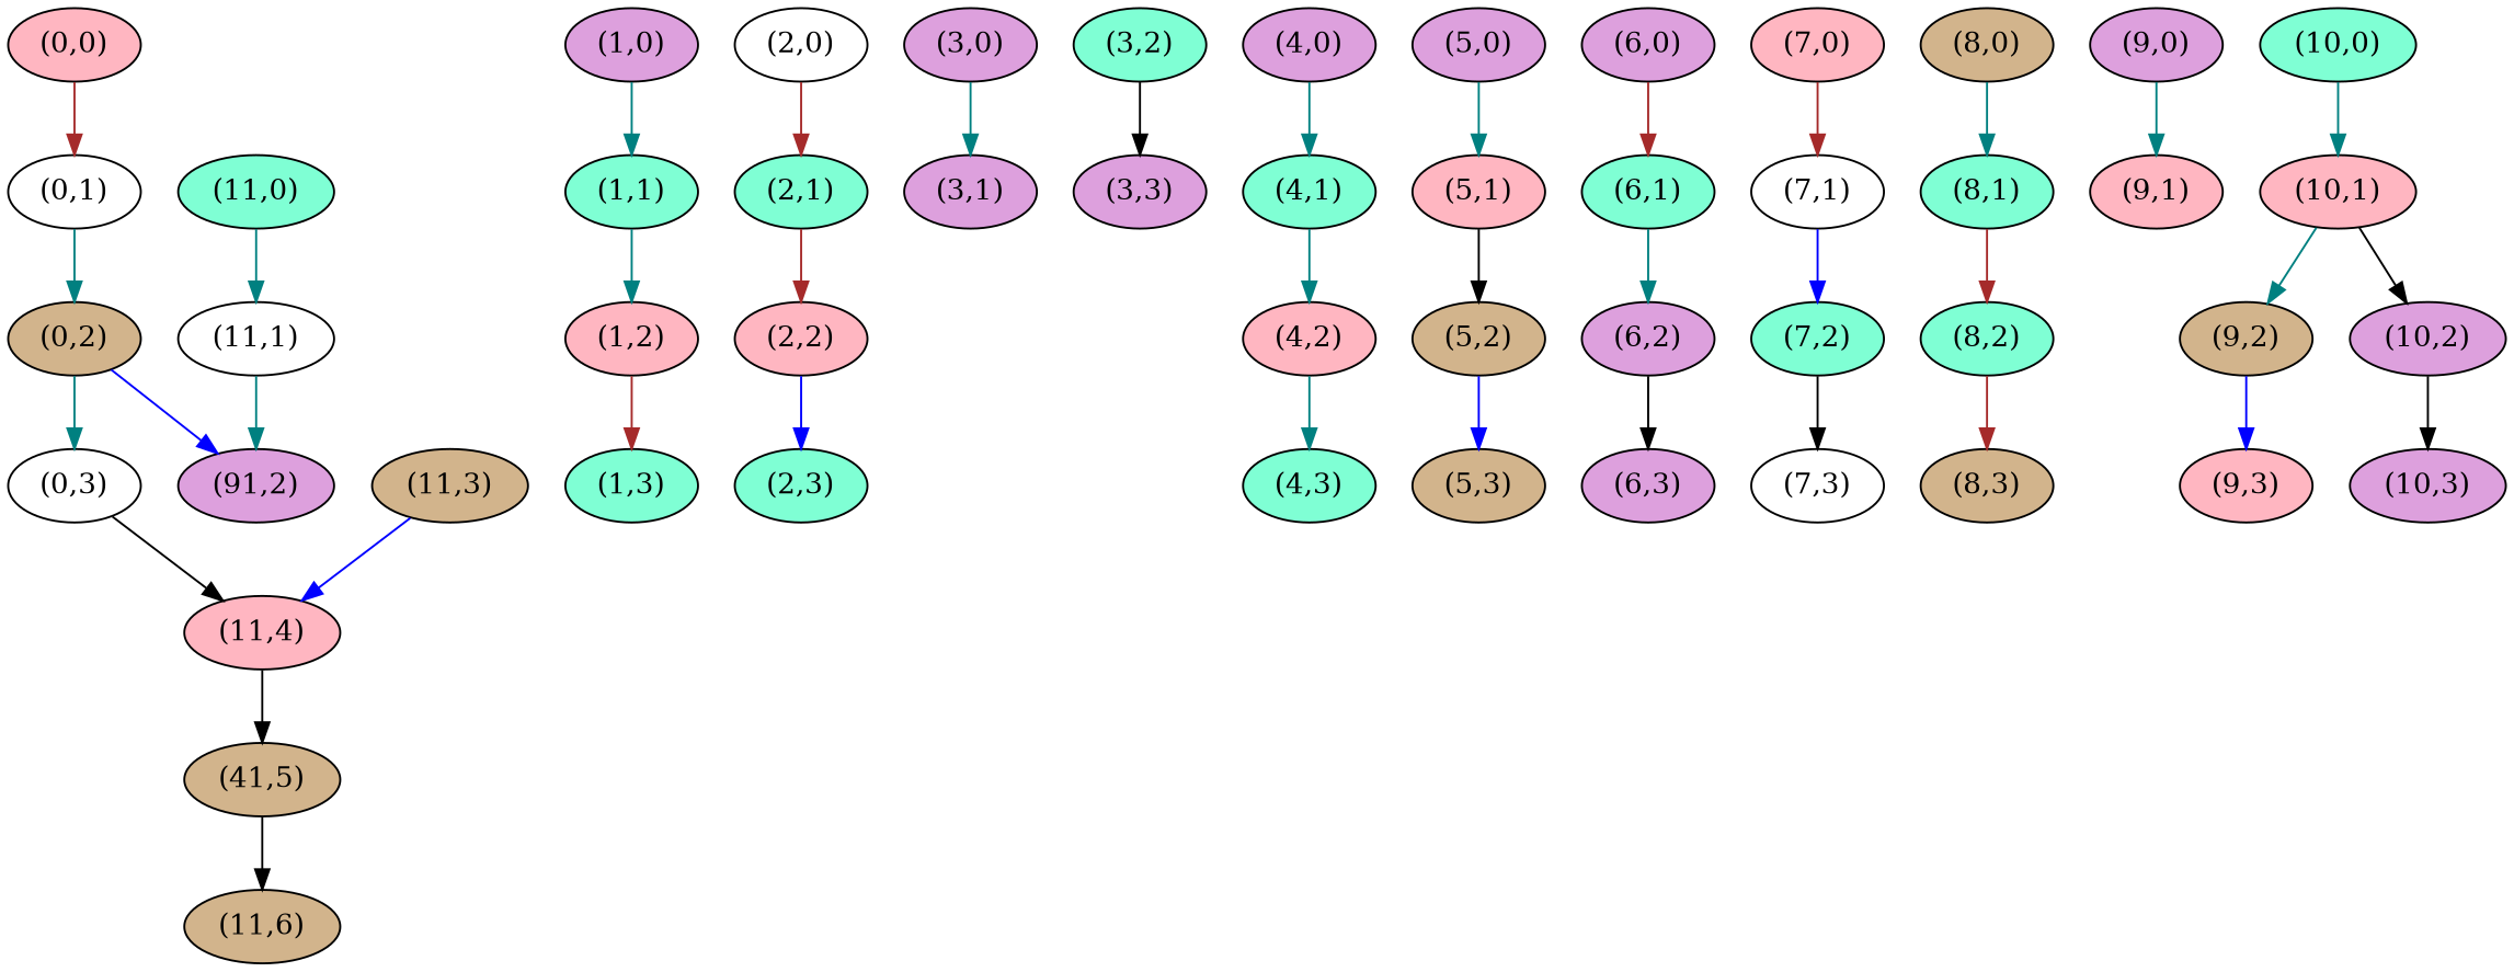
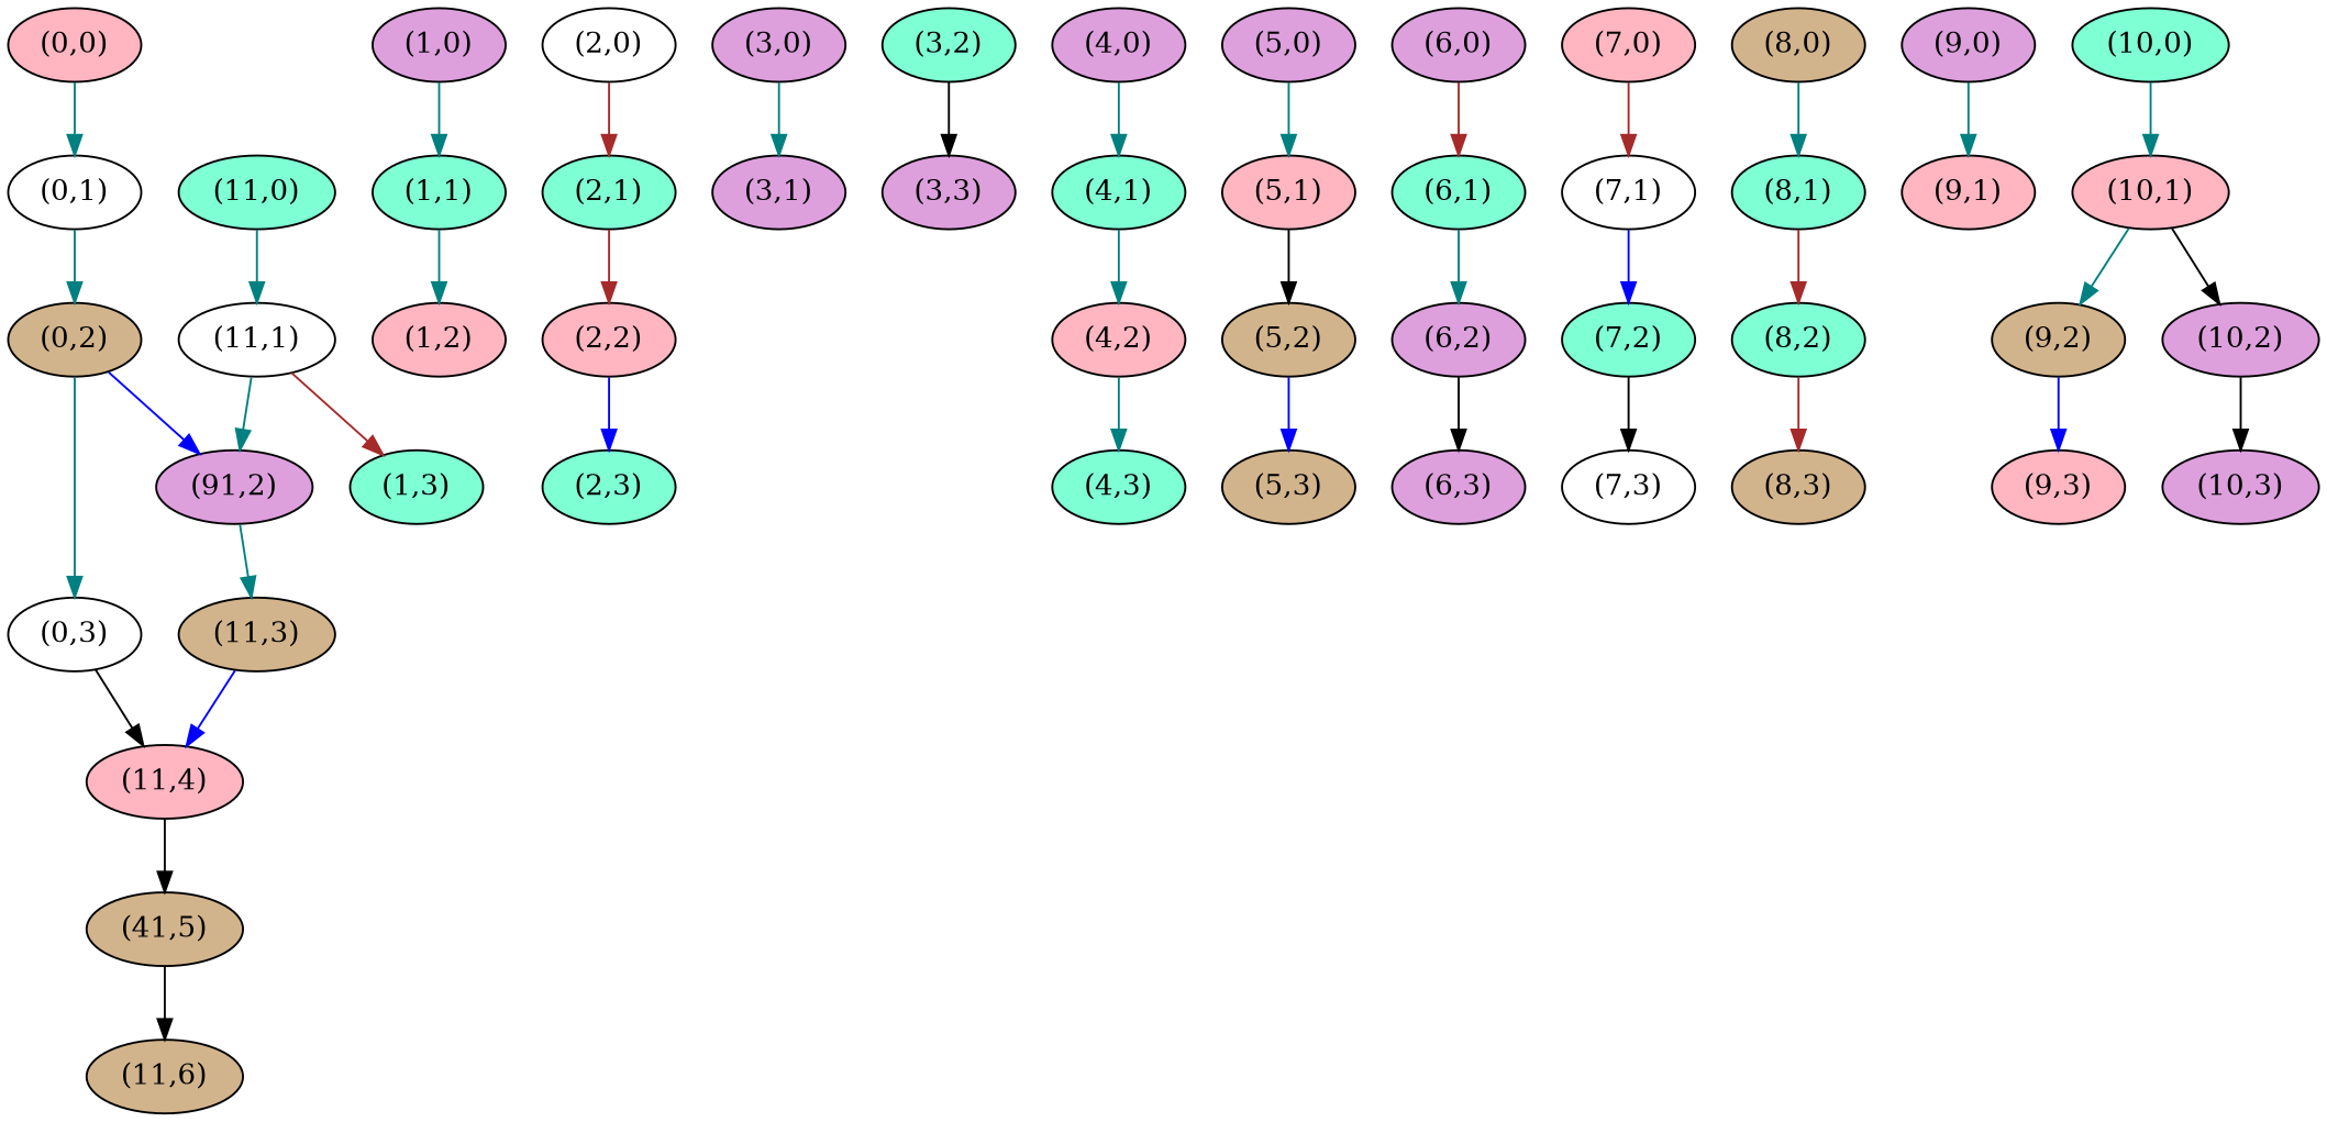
  digraph {
    node [count=0 fillcolor=plum is_write=0 start_addr=0 style=filled tid=11]
    edge [color=teal]
    n1 [fillcolor=lightpink label="(0,0)" tid=0]
    n2 [count=1 fillcolor=white label="(0,1)" tid=0]
    n3 [count=2 fillcolor=tan label="(0,2)" tid=0]
    n4 [count=3 fillcolor=white label="(0,3)" tid=0]
    n5 [count=2 label="(91,2)"]
    n6 [fillcolor=aquamarine label="(11,0)"]
    n7 [count=1 fillcolor=white label="(11,1)"]
    n8 [count=4 fillcolor=lightpink label="(11,4)"]
    n9 [count=3 fillcolor=tan label="(11,3)"]
    n10 [count=5 fillcolor=tan label="(41,5)"]
    n11 [label="(1,0)" tid=1]
    n12 [count=1 fillcolor=aquamarine label="(1,1)" tid=1]
    n13 [count=2 fillcolor=lightpink label="(1,2)" tid=1]
    n14 [count=3 fillcolor=aquamarine label="(1,3)" tid=1]
    n15 [fillcolor=white label="(2,0)" tid=2]
    n16 [count=1 fillcolor=aquamarine label="(2,1)" tid=2]
    n17 [count=2 fillcolor=lightpink label="(2,2)" tid=2]
    n18 [count=3 fillcolor=aquamarine label="(2,3)" tid=2]
    n19 [label="(3,0)" tid=3]
    n20 [count=1 label="(3,1)" tid=3]
    n21 [count=2 fillcolor=aquamarine label="(3,2)" tid=3]
    n22 [count=3 label="(3,3)" tid=3]
    n23 [label="(4,0)" tid=4]
    n24 [count=1 fillcolor=aquamarine label="(4,1)" tid=4]
    n25 [count=2 fillcolor=lightpink label="(4,2)" tid=4]
    n26 [count=3 fillcolor=aquamarine label="(4,3)" tid=4]
    n27 [label="(5,0)" tid=5]
    n28 [count=1 fillcolor=lightpink label="(5,1)" tid=5]
    n29 [count=2 fillcolor=tan label="(5,2)" tid=5]
    n30 [count=3 fillcolor=tan label="(5,3)" tid=5]
    n31 [label="(6,0)" tid=6]
    n32 [count=1 fillcolor=aquamarine label="(6,1)" tid=6]
    n33 [count=2 label="(6,2)" tid=6]
    n34 [count=3 label="(6,3)" tid=6]
    n35 [fillcolor=lightpink label="(7,0)" tid=7]
    n36 [count=1 fillcolor=white label="(7,1)" tid=7]
    n37 [count=2 fillcolor=aquamarine label="(7,2)" tid=7]
    n38 [count=3 fillcolor=white label="(7,3)" tid=7]
    n39 [fillcolor=tan label="(8,0)" tid=8]
    n40 [count=1 fillcolor=aquamarine label="(8,1)" tid=8]
    n41 [count=2 fillcolor=aquamarine label="(8,2)" tid=8]
    n42 [count=3 fillcolor=tan label="(8,3)" tid=8]
    n43 [label="(9,0)" tid=9]
    n44 [count=1 fillcolor=lightpink label="(9,1)" tid=9]
    n45 [count=2 fillcolor=tan label="(9,2)" tid=9]
    n46 [count=3 fillcolor=lightpink label="(9,3)" tid=9]
    n47 [fillcolor=aquamarine label="(10,0)" tid=10]
    n48 [count=1 fillcolor=lightpink label="(10,1)" tid=10]
    n49 [count=2 label="(10,2)" tid=10]
    n50 [count=3 label="(10,3)" tid=10]
    n51 [count=6 fillcolor=tan label="(11,6)"]
-   n1 -> n2 [color=brown]
+   n1 -> n2
    n2 -> n3
    n3 -> n4
    n3 -> n5 [color=blue]
    n4 -> n8 [color=black]
+   n5 -> n9
    n6 -> n7
    n7 -> n5
    n8 -> n10 [color=black]
    n9 -> n8 [color=blue]
    n10 -> n51 [color=black]
    n11 -> n12
    n12 -> n13
-   n13 -> n14 [color=brown]
+   n7 -> n14 [color=brown]
    n15 -> n16 [color=brown]
    n16 -> n17 [color=brown]
    n17 -> n18 [color=blue]
    n19 -> n20
    n21 -> n22 [color=black]
    n23 -> n24
    n24 -> n25
    n25 -> n26
    n27 -> n28
    n28 -> n29 [color=black]
    n29 -> n30 [color=blue]
    n31 -> n32 [color=brown]
    n32 -> n33
    n33 -> n34 [color=black]
    n35 -> n36 [color=brown]
    n36 -> n37 [color=blue]
    n37 -> n38 [color=black]
    n39 -> n40
    n40 -> n41 [color=brown]
    n41 -> n42 [color=brown]
    n43 -> n44
    n45 -> n46 [color=blue]
    n47 -> n48
    n48 -> n45
    n48 -> n49 [color=black]
    n49 -> n50 [color=black]
  }
